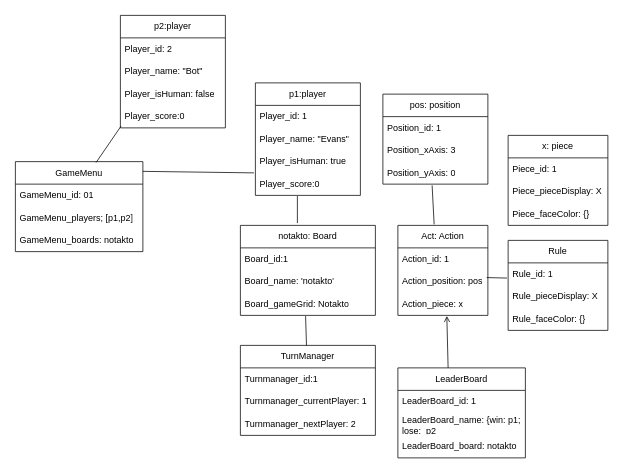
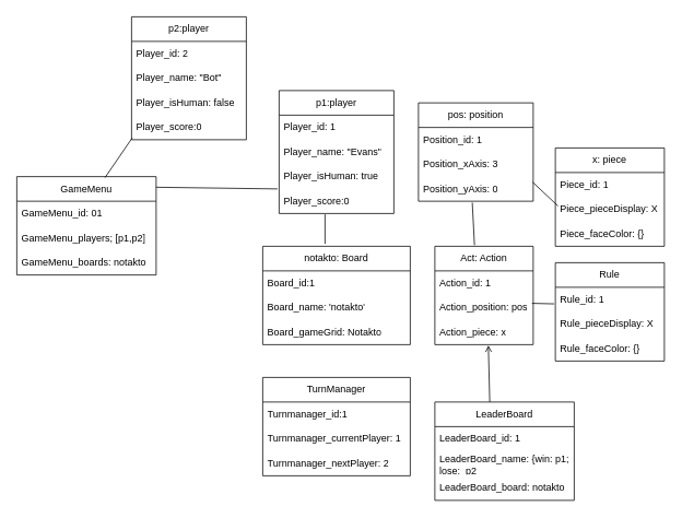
  <mxCell id="0" />
  <mxCell id="1" parent="0" />
  <mxCell id="2" value="GameMenu" style="swimlane;fontStyle=0;childLayout=stackLayout;horizontal=1;startSize=30;horizontalStack=0;resizeParent=1;resizeParentMax=0;resizeLast=0;collapsible=1;marginBottom=0;whiteSpace=wrap;html=1;" parent="1" vertex="1"><mxGeometry x="20" y="215" width="170" height="120" as="geometry" /></mxCell>
  <mxCell id="3" value="GameMenu_id: 01" style="text;strokeColor=none;fillColor=none;align=left;verticalAlign=middle;spacingLeft=4;spacingRight=4;overflow=hidden;points=[[0,0.5],[1,0.5]];portConstraint=eastwest;rotatable=0;whiteSpace=wrap;html=1;" parent="2" vertex="1"><mxGeometry y="30" width="170" height="30" as="geometry" /></mxCell>
  <mxCell id="4" value="GameMenu_players; [p1,p2]" style="text;strokeColor=none;fillColor=none;align=left;verticalAlign=middle;spacingLeft=4;spacingRight=4;overflow=hidden;points=[[0,0.5],[1,0.5]];portConstraint=eastwest;rotatable=0;whiteSpace=wrap;html=1;" parent="2" vertex="1"><mxGeometry y="60" width="170" height="30" as="geometry" /></mxCell>
  <mxCell id="5" value="GameMenu_boards: notakto" style="text;strokeColor=none;fillColor=none;align=left;verticalAlign=middle;spacingLeft=4;spacingRight=4;overflow=hidden;points=[[0,0.5],[1,0.5]];portConstraint=eastwest;rotatable=0;whiteSpace=wrap;html=1;" parent="2" vertex="1"><mxGeometry y="90" width="170" height="30" as="geometry" /></mxCell>
  <mxCell id="6" value="p1:player" style="swimlane;fontStyle=0;childLayout=stackLayout;horizontal=1;startSize=30;horizontalStack=0;resizeParent=1;resizeParentMax=0;resizeLast=0;collapsible=1;marginBottom=0;whiteSpace=wrap;html=1;" parent="1" vertex="1"><mxGeometry x="340" y="110" width="140" height="150" as="geometry" /></mxCell>
  <mxCell id="7" value="Player_id: 1" style="text;strokeColor=none;fillColor=none;align=left;verticalAlign=middle;spacingLeft=4;spacingRight=4;overflow=hidden;points=[[0,0.5],[1,0.5]];portConstraint=eastwest;rotatable=0;whiteSpace=wrap;html=1;" parent="6" vertex="1"><mxGeometry y="30" width="140" height="30" as="geometry" /></mxCell>
  <mxCell id="8" value="Player_name: &quot;Evans&quot;" style="text;strokeColor=none;fillColor=none;align=left;verticalAlign=middle;spacingLeft=4;spacingRight=4;overflow=hidden;points=[[0,0.5],[1,0.5]];portConstraint=eastwest;rotatable=0;whiteSpace=wrap;html=1;" parent="6" vertex="1"><mxGeometry y="60" width="140" height="30" as="geometry" /></mxCell>
  <mxCell id="9" value="Player_isHuman: true" style="text;strokeColor=none;fillColor=none;align=left;verticalAlign=middle;spacingLeft=4;spacingRight=4;overflow=hidden;points=[[0,0.5],[1,0.5]];portConstraint=eastwest;rotatable=0;whiteSpace=wrap;html=1;" parent="6" vertex="1"><mxGeometry y="90" width="140" height="30" as="geometry" /></mxCell>
  <mxCell id="10" value="Player_score:0" style="text;strokeColor=none;fillColor=none;align=left;verticalAlign=middle;spacingLeft=4;spacingRight=4;overflow=hidden;points=[[0,0.5],[1,0.5]];portConstraint=eastwest;rotatable=0;whiteSpace=wrap;html=1;" parent="6" vertex="1"><mxGeometry y="120" width="140" height="30" as="geometry" /></mxCell>
  <mxCell id="11" value="p2:player" style="swimlane;fontStyle=0;childLayout=stackLayout;horizontal=1;startSize=30;horizontalStack=0;resizeParent=1;resizeParentMax=0;resizeLast=0;collapsible=1;marginBottom=0;whiteSpace=wrap;html=1;" parent="1" vertex="1"><mxGeometry x="160" y="20" width="140" height="150" as="geometry" /></mxCell>
  <mxCell id="12" value="Player_id: 2" style="text;strokeColor=none;fillColor=none;align=left;verticalAlign=middle;spacingLeft=4;spacingRight=4;overflow=hidden;points=[[0,0.5],[1,0.5]];portConstraint=eastwest;rotatable=0;whiteSpace=wrap;html=1;" parent="11" vertex="1"><mxGeometry y="30" width="140" height="30" as="geometry" /></mxCell>
  <mxCell id="13" value="Player_name: &quot;Bot&quot;" style="text;strokeColor=none;fillColor=none;align=left;verticalAlign=middle;spacingLeft=4;spacingRight=4;overflow=hidden;points=[[0,0.5],[1,0.5]];portConstraint=eastwest;rotatable=0;whiteSpace=wrap;html=1;" parent="11" vertex="1"><mxGeometry y="60" width="140" height="30" as="geometry" /></mxCell>
  <mxCell id="14" value="Player_isHuman: false" style="text;strokeColor=none;fillColor=none;align=left;verticalAlign=middle;spacingLeft=4;spacingRight=4;overflow=hidden;points=[[0,0.5],[1,0.5]];portConstraint=eastwest;rotatable=0;whiteSpace=wrap;html=1;" parent="11" vertex="1"><mxGeometry y="90" width="140" height="30" as="geometry" /></mxCell>
  <mxCell id="15" value="Player_score:0" style="text;strokeColor=none;fillColor=none;align=left;verticalAlign=middle;spacingLeft=4;spacingRight=4;overflow=hidden;points=[[0,0.5],[1,0.5]];portConstraint=eastwest;rotatable=0;whiteSpace=wrap;html=1;" parent="11" vertex="1"><mxGeometry y="120" width="140" height="30" as="geometry" /></mxCell>
  <mxCell id="16" value="notakto: Board" style="swimlane;fontStyle=0;childLayout=stackLayout;horizontal=1;startSize=30;horizontalStack=0;resizeParent=1;resizeParentMax=0;resizeLast=0;collapsible=1;marginBottom=0;whiteSpace=wrap;html=1;" parent="1" vertex="1"><mxGeometry x="320" y="300" width="180" height="120" as="geometry" /></mxCell>
  <mxCell id="17" value="Board_id:1" style="text;strokeColor=none;fillColor=none;align=left;verticalAlign=middle;spacingLeft=4;spacingRight=4;overflow=hidden;points=[[0,0.5],[1,0.5]];portConstraint=eastwest;rotatable=0;whiteSpace=wrap;html=1;" parent="16" vertex="1"><mxGeometry y="30" width="180" height="30" as="geometry" /></mxCell>
  <mxCell id="18" value="Board_name: 'notakto'" style="text;strokeColor=none;fillColor=none;align=left;verticalAlign=middle;spacingLeft=4;spacingRight=4;overflow=hidden;points=[[0,0.5],[1,0.5]];portConstraint=eastwest;rotatable=0;whiteSpace=wrap;html=1;" parent="16" vertex="1"><mxGeometry y="60" width="180" height="30" as="geometry" /></mxCell>
  <mxCell id="19" value="Board_gameGrid: Notakto" style="text;strokeColor=none;fillColor=none;align=left;verticalAlign=middle;spacingLeft=4;spacingRight=4;overflow=hidden;points=[[0,0.5],[1,0.5]];portConstraint=eastwest;rotatable=0;whiteSpace=wrap;html=1;" parent="16" vertex="1"><mxGeometry y="90" width="180" height="30" as="geometry" /></mxCell>
  <mxCell id="20" value="TurnManager" style="swimlane;fontStyle=0;childLayout=stackLayout;horizontal=1;startSize=30;horizontalStack=0;resizeParent=1;resizeParentMax=0;resizeLast=0;collapsible=1;marginBottom=0;whiteSpace=wrap;html=1;" parent="1" vertex="1"><mxGeometry x="320" y="460" width="180" height="120" as="geometry" /></mxCell>
  <mxCell id="21" value="Turnmanager_id:1" style="text;strokeColor=none;fillColor=none;align=left;verticalAlign=middle;spacingLeft=4;spacingRight=4;overflow=hidden;points=[[0,0.5],[1,0.5]];portConstraint=eastwest;rotatable=0;whiteSpace=wrap;html=1;" parent="20" vertex="1"><mxGeometry y="30" width="180" height="30" as="geometry" /></mxCell>
  <mxCell id="22" value="Turnmanager_currentPlayer: 1" style="text;strokeColor=none;fillColor=none;align=left;verticalAlign=middle;spacingLeft=4;spacingRight=4;overflow=hidden;points=[[0,0.5],[1,0.5]];portConstraint=eastwest;rotatable=0;whiteSpace=wrap;html=1;" parent="20" vertex="1"><mxGeometry y="60" width="180" height="30" as="geometry" /></mxCell>
  <mxCell id="23" value="Turnmanager_nextPlayer: 2" style="text;strokeColor=none;fillColor=none;align=left;verticalAlign=middle;spacingLeft=4;spacingRight=4;overflow=hidden;points=[[0,0.5],[1,0.5]];portConstraint=eastwest;rotatable=0;whiteSpace=wrap;html=1;" parent="20" vertex="1"><mxGeometry y="90" width="180" height="30" as="geometry" /></mxCell>
  <mxCell id="24" value="Act: Action" style="swimlane;fontStyle=0;childLayout=stackLayout;horizontal=1;startSize=30;horizontalStack=0;resizeParent=1;resizeParentMax=0;resizeLast=0;collapsible=1;marginBottom=0;whiteSpace=wrap;html=1;" parent="1" vertex="1"><mxGeometry x="530" y="300" width="120" height="120" as="geometry" /></mxCell>
  <mxCell id="25" value="Action_id: 1" style="text;strokeColor=none;fillColor=none;align=left;verticalAlign=middle;spacingLeft=4;spacingRight=4;overflow=hidden;points=[[0,0.5],[1,0.5]];portConstraint=eastwest;rotatable=0;whiteSpace=wrap;html=1;" parent="24" vertex="1"><mxGeometry y="30" width="120" height="30" as="geometry" /></mxCell>
  <mxCell id="26" value="Action_position: pos" style="text;strokeColor=none;fillColor=none;align=left;verticalAlign=middle;spacingLeft=4;spacingRight=4;overflow=hidden;points=[[0,0.5],[1,0.5]];portConstraint=eastwest;rotatable=0;whiteSpace=wrap;html=1;" parent="24" vertex="1"><mxGeometry y="60" width="120" height="30" as="geometry" /></mxCell>
  <mxCell id="27" value="Action_piece: x" style="text;strokeColor=none;fillColor=none;align=left;verticalAlign=middle;spacingLeft=4;spacingRight=4;overflow=hidden;points=[[0,0.5],[1,0.5]];portConstraint=eastwest;rotatable=0;whiteSpace=wrap;html=1;" parent="24" vertex="1"><mxGeometry y="90" width="120" height="30" as="geometry" /></mxCell>
  <mxCell id="28" value="pos: position" style="swimlane;fontStyle=0;childLayout=stackLayout;horizontal=1;startSize=30;horizontalStack=0;resizeParent=1;resizeParentMax=0;resizeLast=0;collapsible=1;marginBottom=0;whiteSpace=wrap;html=1;" parent="1" vertex="1"><mxGeometry x="510" y="125" width="140" height="120" as="geometry" /></mxCell>
  <mxCell id="29" value="Position_id: 1" style="text;strokeColor=none;fillColor=none;align=left;verticalAlign=middle;spacingLeft=4;spacingRight=4;overflow=hidden;points=[[0,0.5],[1,0.5]];portConstraint=eastwest;rotatable=0;whiteSpace=wrap;html=1;" parent="28" vertex="1"><mxGeometry y="30" width="140" height="30" as="geometry" /></mxCell>
  <mxCell id="30" value="Position_xAxis: 3" style="text;strokeColor=none;fillColor=none;align=left;verticalAlign=middle;spacingLeft=4;spacingRight=4;overflow=hidden;points=[[0,0.5],[1,0.5]];portConstraint=eastwest;rotatable=0;whiteSpace=wrap;html=1;" parent="28" vertex="1"><mxGeometry y="60" width="140" height="30" as="geometry" /></mxCell>
  <mxCell id="31" value="Position_yAxis: 0" style="text;strokeColor=none;fillColor=none;align=left;verticalAlign=middle;spacingLeft=4;spacingRight=4;overflow=hidden;points=[[0,0.5],[1,0.5]];portConstraint=eastwest;rotatable=0;whiteSpace=wrap;html=1;" parent="28" vertex="1"><mxGeometry y="90" width="140" height="30" as="geometry" /></mxCell>
  <mxCell id="32" value="LeaderBoard" style="swimlane;fontStyle=0;childLayout=stackLayout;horizontal=1;startSize=30;horizontalStack=0;resizeParent=1;resizeParentMax=0;resizeLast=0;collapsible=1;marginBottom=0;whiteSpace=wrap;html=1;" parent="1" vertex="1"><mxGeometry x="530" y="490" width="170" height="120" as="geometry" /></mxCell>
  <mxCell id="33" value="LeaderBoard_id: 1" style="text;strokeColor=none;fillColor=none;align=left;verticalAlign=middle;spacingLeft=4;spacingRight=4;overflow=hidden;points=[[0,0.5],[1,0.5]];portConstraint=eastwest;rotatable=0;whiteSpace=wrap;html=1;" parent="32" vertex="1"><mxGeometry y="30" width="170" height="30" as="geometry" /></mxCell>
  <mxCell id="34" value="LeaderBoard_name: {win: p1; lose:&amp;nbsp; p2" style="text;strokeColor=none;fillColor=none;align=left;verticalAlign=middle;spacingLeft=4;spacingRight=4;overflow=hidden;points=[[0,0.5],[1,0.5]];portConstraint=eastwest;rotatable=0;whiteSpace=wrap;html=1;" parent="32" vertex="1"><mxGeometry y="60" width="170" height="30" as="geometry" /></mxCell>
  <mxCell id="35" value="LeaderBoard_board: notakto" style="text;strokeColor=none;fillColor=none;align=left;verticalAlign=middle;spacingLeft=4;spacingRight=4;overflow=hidden;points=[[0,0.5],[1,0.5]];portConstraint=eastwest;rotatable=0;whiteSpace=wrap;html=1;" parent="32" vertex="1"><mxGeometry y="90" width="170" height="30" as="geometry" /></mxCell>
  <mxCell id="36" value="Rule" style="swimlane;fontStyle=0;childLayout=stackLayout;horizontal=1;startSize=30;horizontalStack=0;resizeParent=1;resizeParentMax=0;resizeLast=0;collapsible=1;marginBottom=0;whiteSpace=wrap;html=1;" parent="1" vertex="1"><mxGeometry x="677" y="320" width="133" height="120" as="geometry" /></mxCell>
  <mxCell id="37" value="Rule_id: 1" style="text;strokeColor=none;fillColor=none;align=left;verticalAlign=middle;spacingLeft=4;spacingRight=4;overflow=hidden;points=[[0,0.5],[1,0.5]];portConstraint=eastwest;rotatable=0;whiteSpace=wrap;html=1;" parent="36" vertex="1"><mxGeometry y="30" width="133" height="30" as="geometry" /></mxCell>
  <mxCell id="38" value="Rule_pieceDisplay: X" style="text;strokeColor=none;fillColor=none;align=left;verticalAlign=middle;spacingLeft=4;spacingRight=4;overflow=hidden;points=[[0,0.5],[1,0.5]];portConstraint=eastwest;rotatable=0;whiteSpace=wrap;html=1;" parent="36" vertex="1"><mxGeometry y="60" width="133" height="30" as="geometry" /></mxCell>
  <mxCell id="39" value="Rule_faceColor: {}" style="text;strokeColor=none;fillColor=none;align=left;verticalAlign=middle;spacingLeft=4;spacingRight=4;overflow=hidden;points=[[0,0.5],[1,0.5]];portConstraint=eastwest;rotatable=0;whiteSpace=wrap;html=1;" parent="36" vertex="1"><mxGeometry y="90" width="133" height="30" as="geometry" /></mxCell>
  <mxCell id="40" value="" style="endArrow=none;html=1;rounded=0;exitX=1;exitY=0.108;exitDx=0;exitDy=0;exitPerimeter=0;entryX=-0.014;entryY=0;entryDx=0;entryDy=0;entryPerimeter=0;" parent="1" source="2" target="10" edge="1"><mxGeometry width="50" height="50" relative="1" as="geometry"><mxPoint x="500" y="320" as="sourcePoint" /><mxPoint x="550" y="270" as="targetPoint" /></mxGeometry></mxCell>
  <mxCell id="41" value="" style="endArrow=none;html=1;rounded=0;exitX=0.633;exitY=0.01;exitDx=0;exitDy=0;entryX=0.006;entryY=0.924;entryDx=0;entryDy=0;entryPerimeter=0;exitPerimeter=0;" parent="1" source="2" target="15" edge="1"><mxGeometry width="50" height="50" relative="1" as="geometry"><mxPoint x="204" y="290" as="sourcePoint" /><mxPoint x="354" y="215" as="targetPoint" /></mxGeometry></mxCell>
- <mxCell id="42" value="" style="endArrow=none;html=1;rounded=0;entryX=0.483;entryY=1.033;entryDx=0;entryDy=0;entryPerimeter=0;" parent="1" source="20" target="19" edge="1"><mxGeometry width="50" height="50" relative="1" as="geometry"><mxPoint x="214" y="300" as="sourcePoint" /><mxPoint x="364" y="225" as="targetPoint" /></mxGeometry></mxCell>
  <mxCell id="43" value="" style="endArrow=none;html=1;rounded=0;entryX=0.4;entryY=1.033;entryDx=0;entryDy=0;entryPerimeter=0;" parent="1" target="10" edge="1"><mxGeometry width="50" height="50" relative="1" as="geometry"><mxPoint x="396" y="297" as="sourcePoint" /><mxPoint x="374" y="235" as="targetPoint" /></mxGeometry></mxCell>
  <mxCell id="44" value="" style="endArrow=open;html=1;rounded=0;exitX=0.394;exitY=0;exitDx=0;exitDy=0;exitPerimeter=0;entryX=0.544;entryY=1.028;entryDx=0;entryDy=0;entryPerimeter=0;" parent="1" source="32" target="27" edge="1"><mxGeometry width="50" height="50" relative="1" as="geometry"><mxPoint x="440" y="495" as="sourcePoint" /><mxPoint x="590" y="420" as="targetPoint" /></mxGeometry></mxCell>
  <mxCell id="45" value="" style="endArrow=none;html=1;rounded=0;exitX=0.987;exitY=0.32;exitDx=0;exitDy=0;exitPerimeter=0;entryX=-0.011;entryY=0.675;entryDx=0;entryDy=0;entryPerimeter=0;" parent="1" source="26" target="37" edge="1"><mxGeometry width="50" height="50" relative="1" as="geometry"><mxPoint x="254" y="340" as="sourcePoint" /><mxPoint x="404" y="265" as="targetPoint" /></mxGeometry></mxCell>
  <mxCell id="46" value="x: piece" style="swimlane;fontStyle=0;childLayout=stackLayout;horizontal=1;startSize=30;horizontalStack=0;resizeParent=1;resizeParentMax=0;resizeLast=0;collapsible=1;marginBottom=0;whiteSpace=wrap;html=1;" parent="1" vertex="1"><mxGeometry x="677" y="180" width="133" height="120" as="geometry" /></mxCell>
  <mxCell id="47" value="Piece_id: 1" style="text;strokeColor=none;fillColor=none;align=left;verticalAlign=middle;spacingLeft=4;spacingRight=4;overflow=hidden;points=[[0,0.5],[1,0.5]];portConstraint=eastwest;rotatable=0;whiteSpace=wrap;html=1;" parent="46" vertex="1"><mxGeometry y="30" width="133" height="30" as="geometry" /></mxCell>
  <mxCell id="48" value="Piece_pieceDisplay: X" style="text;strokeColor=none;fillColor=none;align=left;verticalAlign=middle;spacingLeft=4;spacingRight=4;overflow=hidden;points=[[0,0.5],[1,0.5]];portConstraint=eastwest;rotatable=0;whiteSpace=wrap;html=1;" parent="46" vertex="1"><mxGeometry y="60" width="133" height="30" as="geometry" /></mxCell>
  <mxCell id="49" value="Piece_faceColor: {}" style="text;strokeColor=none;fillColor=none;align=left;verticalAlign=middle;spacingLeft=4;spacingRight=4;overflow=hidden;points=[[0,0.5],[1,0.5]];portConstraint=eastwest;rotatable=0;whiteSpace=wrap;html=1;" parent="46" vertex="1"><mxGeometry y="90" width="133" height="30" as="geometry" /></mxCell>
+ <mxCell id="50" value="" style="endArrow=none;html=1;rounded=0;exitX=0.995;exitY=0.225;exitDx=0;exitDy=0;exitPerimeter=0;entryX=0.024;entryY=0.359;entryDx=0;entryDy=0;entryPerimeter=0;" parent="1" source="31" target="48" edge="1"><mxGeometry width="50" height="50" relative="1" as="geometry"><mxPoint x="510" y="370" as="sourcePoint" /><mxPoint x="541" y="371" as="targetPoint" /></mxGeometry></mxCell>
  <mxCell id="51" value="" style="endArrow=none;html=1;rounded=0;entryX=0.469;entryY=1.056;entryDx=0;entryDy=0;entryPerimeter=0;exitX=0.403;exitY=-0.011;exitDx=0;exitDy=0;exitPerimeter=0;" parent="1" source="24" target="31" edge="1"><mxGeometry width="50" height="50" relative="1" as="geometry"><mxPoint x="406" y="307" as="sourcePoint" /><mxPoint x="406" y="271" as="targetPoint" /></mxGeometry></mxCell>
